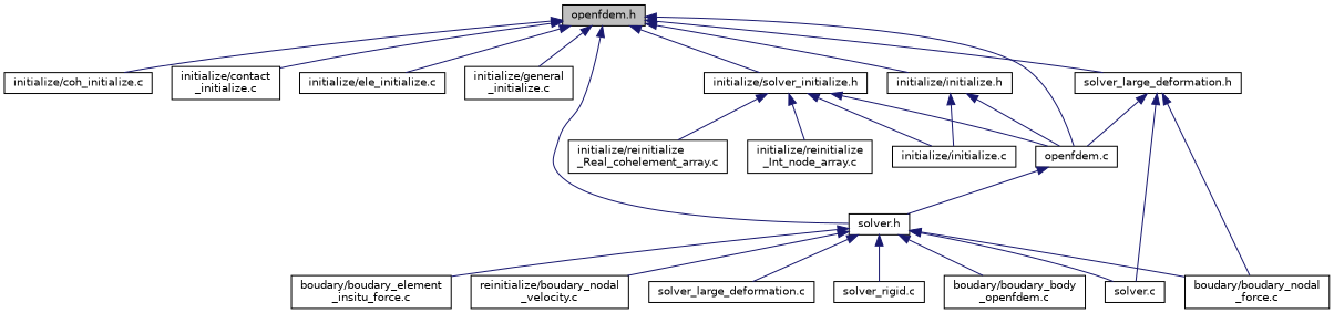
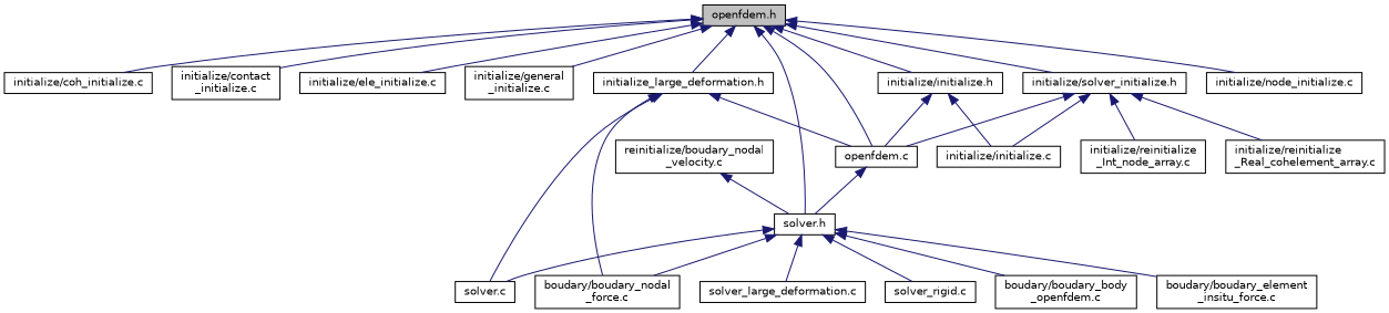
  digraph {
    node [color=black fillcolor=white fontname=Helvetica fontsize=10 shape=record style=filled]
    edge [color=midnightblue dir=back fontname=Helvetica fontsize=10 labelfontname=Helvetica labelfontsize=10 style=solid]
    n1 [fillcolor=grey75 fontcolor=black height=0.2 label="openfdem.h" width=0.4]
    n2 [height=0.2 label="initialize/coh_initialize.c" width=0.4]
    n3 [height=0.2 label="initialize/contact\l_initialize.c" width=0.4]
    n4 [height=0.2 label="initialize/ele_initialize.c" width=0.4]
    n5 [height=0.2 label="initialize/general\l_initialize.c" width=0.4]
    n6 [height=0.2 label="initialize/initialize.h" width=0.4]
    n7 [height=0.2 label="openfdem.c" width=0.4]
+   n8 [height=0.2 label="initialize/node_initialize.c" width=0.4]
    n9 [height=0.2 label="initialize/solver_initialize.h" width=0.4]
    n10 [height=0.2 label="solver.h" width=0.4]
-   n11 [height=0.2 label="solver_large_deformation.h" width=0.4]
+   n11 [height=0.2 label="initialize_large_deformation.h" width=0.4]
    n12 [height=0.2 label="initialize/initialize.c" width=0.4]
    n13 [height=0.2 label="initialize/reinitialize\l_Int_node_array.c" width=0.4]
    n14 [height=0.2 label="initialize/reinitialize\l_Real_cohelement_array.c" width=0.4]
    n15 [height=0.2 label="boudary/boudary_body\l_openfdem.c" width=0.4]
    n16 [height=0.2 label="boudary/boudary_element\l_insitu_force.c" width=0.4]
    n17 [height=0.2 label="boudary/boudary_nodal\l_force.c" width=0.4]
    n18 [height=0.2 label="reinitialize/boudary_nodal\l_velocity.c" width=0.4]
    n19 [height=0.2 label="solver.c" width=0.4]
    n20 [height=0.2 label="solver_large_deformation.c" width=0.4]
    n21 [height=0.2 label="solver_rigid.c" width=0.4]
    n1 -> n2
    n1 -> n3
    n1 -> n4
    n1 -> n5
    n1 -> n6
    n1 -> n7
+   n1 -> n8
    n1 -> n9
    n1 -> n10
    n1 -> n11
    n6 -> n7
    n6 -> n12
    n7 -> n10
    n9 -> n7
    n9 -> n12
    n9 -> n13
    n9 -> n14
    n10 -> n15
    n10 -> n16
    n10 -> n17
-   n10 -> n18
+   n18 -> n10
    n10 -> n19
    n10 -> n20
    n10 -> n21
    n11 -> n7
    n11 -> n17
    n11 -> n19
  }
